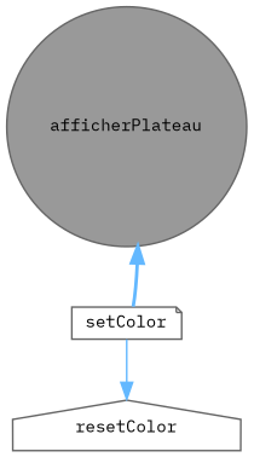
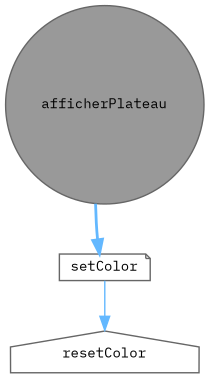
  digraph {
    fontname="IBM Plex Mono"
    rankdir=TB
    node [color=grey40 fillcolor=white fontname="IBM Plex Mono" fontsize=10 style=filled]
    edge [color=steelblue1 fontname="IBM Plex Mono" fontsize=10 labelfontname=Helvetica labelfontsize=10]
    n1 [color=gray40 fillcolor=grey60 fontcolor=black height=0.2 label=afficherPlateau shape=circle width=0.4]
    n2 [height=0.2 label=setColor shape=note width=0.4]
    n3 [height=0.2 label=resetColor shape=house width=0.4]
-   n2 -> n1 [style=bold]
+   n1 -> n2 [style=bold]
    n2 -> n3 [style=solid]
  }
